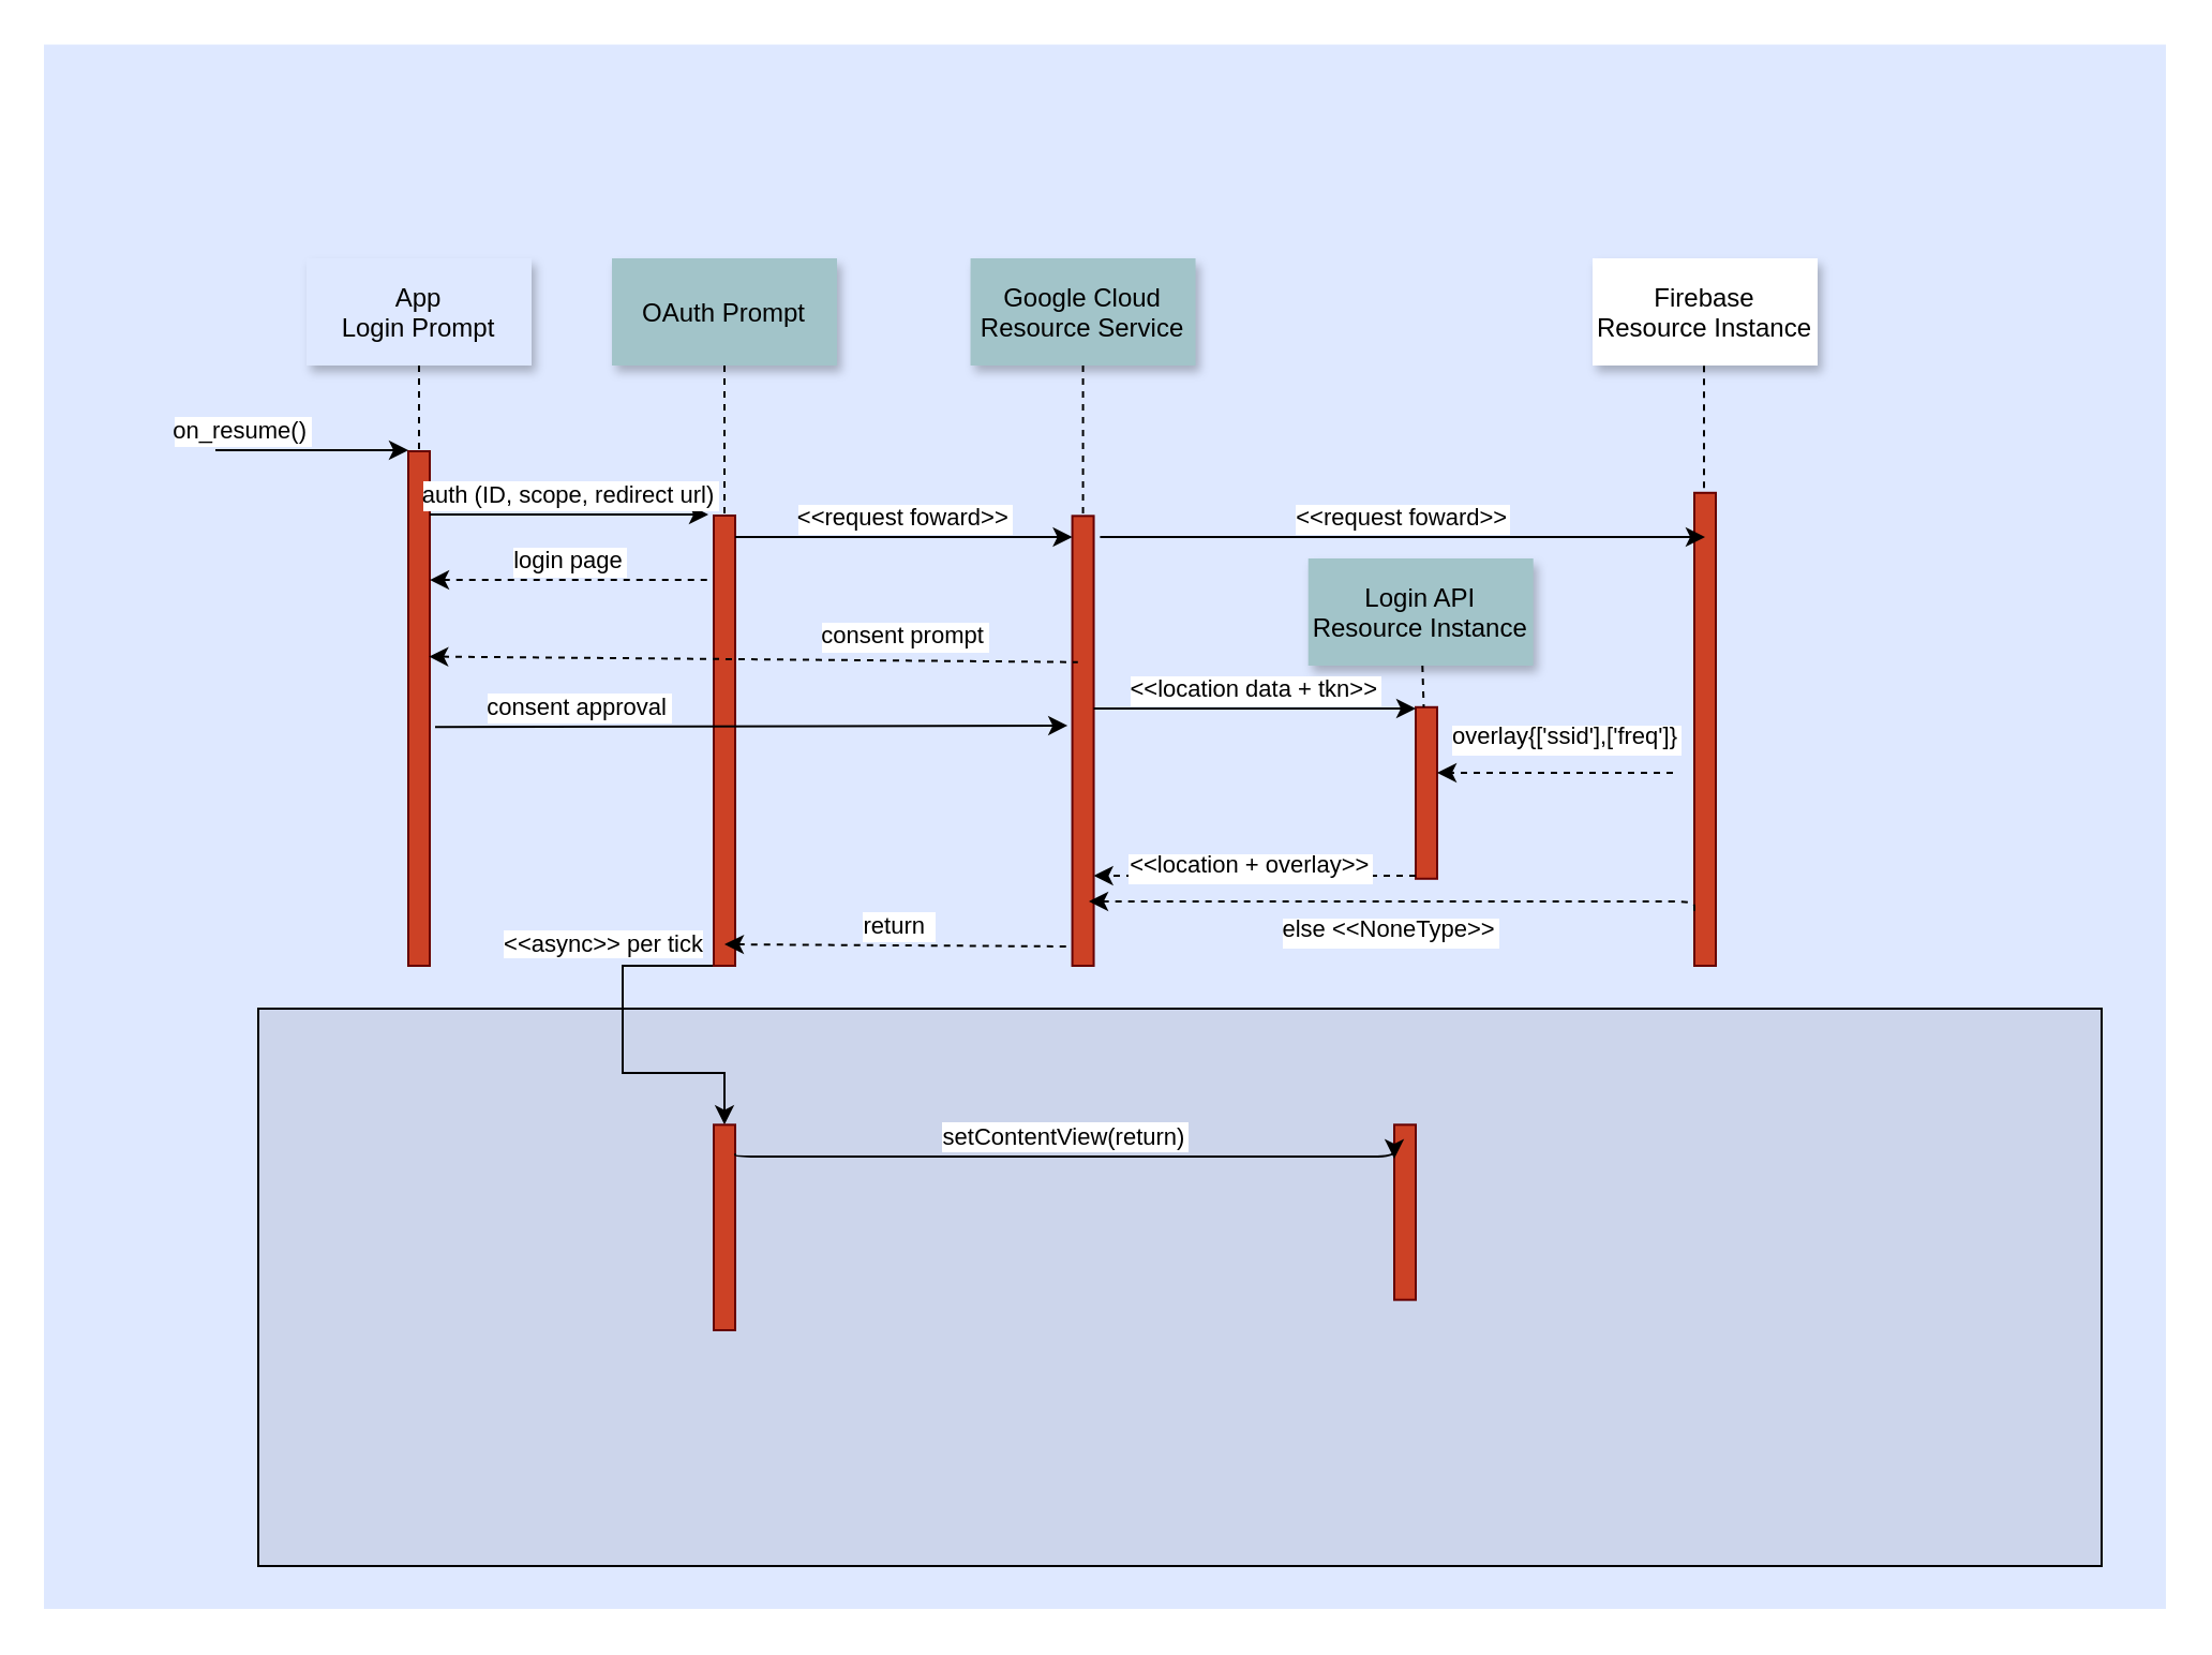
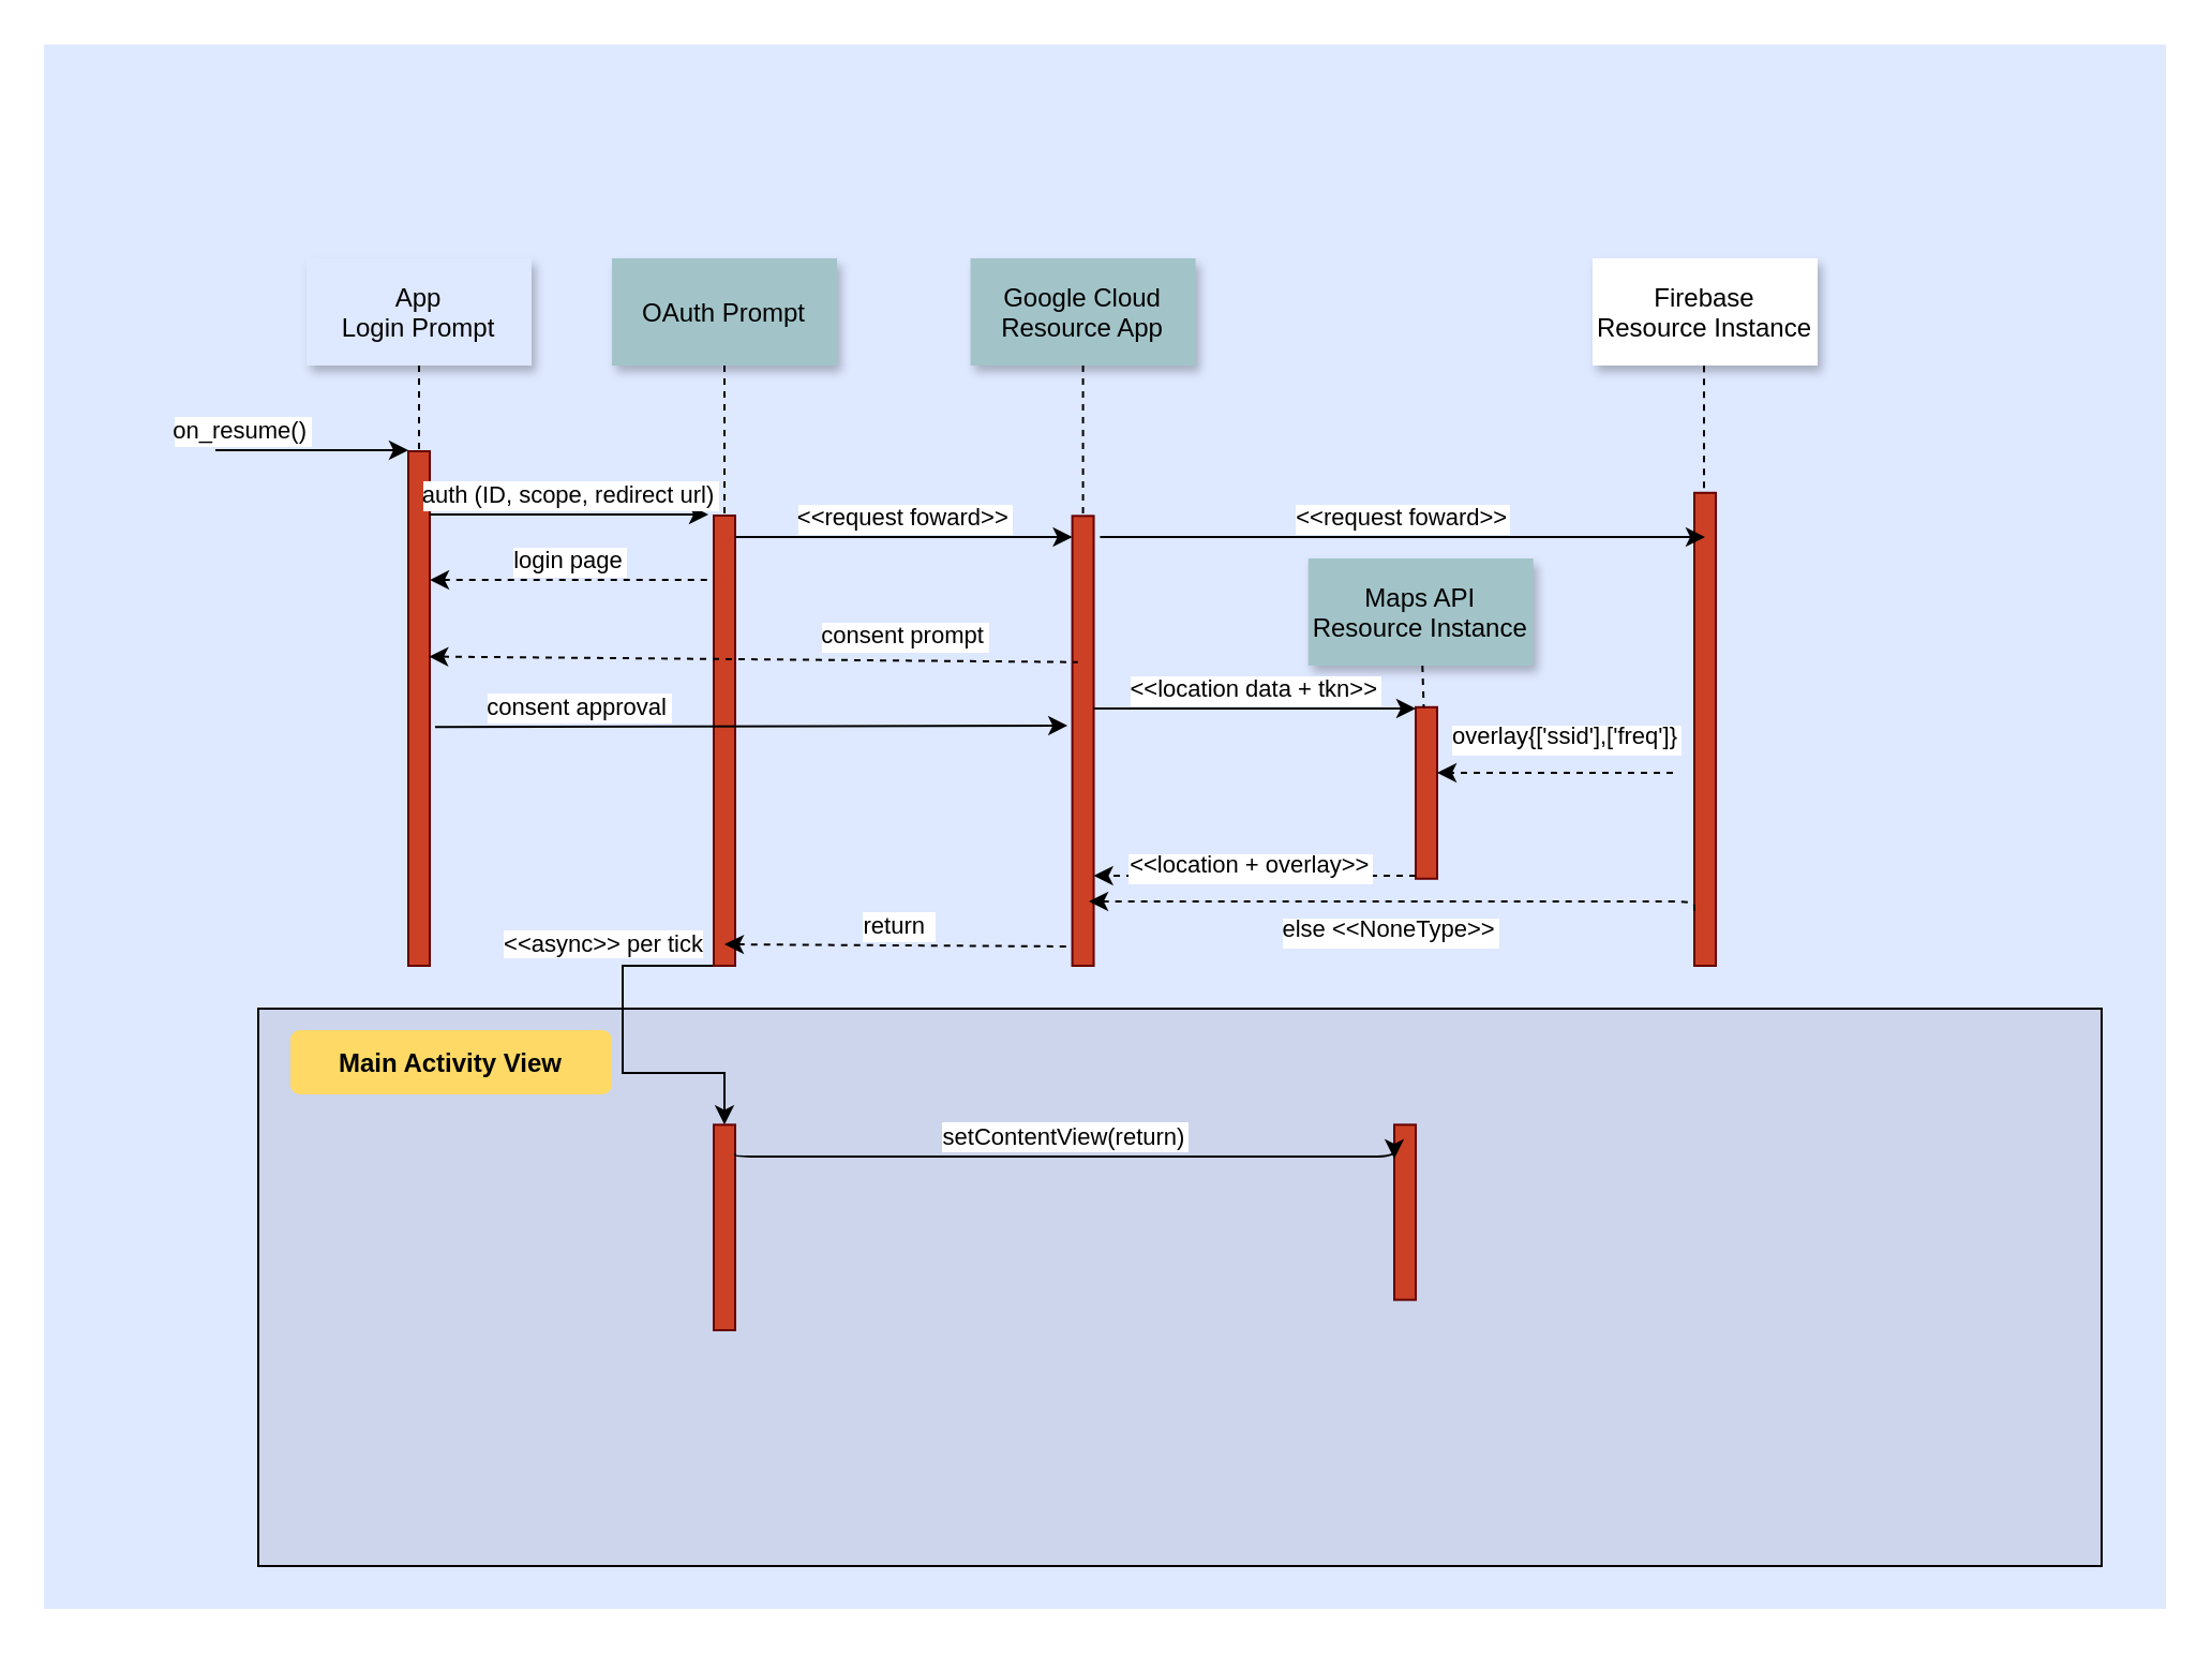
  <mxCell id="0" />
  <mxCell id="1" parent="0" />
  <mxCell id="2" value="" style="fillColor=#DEE8FF;strokeColor=none" parent="1" vertex="1"><mxGeometry x="20" y="20.28" width="990" height="729.72" as="geometry" /></mxCell>
  <mxCell id="3" value="" style="fillColor=#CCD5EB" parent="1" vertex="1"><mxGeometry x="120" y="470" width="860" height="260" as="geometry" /></mxCell>
  <mxCell id="4" value="" style="fillColor=#CC4125;strokeColor=#660000" parent="1" vertex="1"><mxGeometry x="190" y="210" width="10" height="240" as="geometry" /></mxCell>
  <mxCell id="5" value="on_resume()" style="edgeStyle=none;verticalLabelPosition=top;verticalAlign=bottom;labelPosition=left;align=right" parent="1" edge="1"><mxGeometry x="110" y="49.5" width="100" height="100" as="geometry"><mxPoint x="100" y="209.5" as="sourcePoint" /><mxPoint x="190" y="209.5" as="targetPoint" /></mxGeometry></mxCell>
  <mxCell id="6" value="App&#10;Login Prompt" style="shadow=1;fillColor=#dee8ff;strokeColor=none;" parent="1" vertex="1"><mxGeometry x="142.5" y="120" width="105" height="50" as="geometry" /></mxCell>
  <mxCell id="7" style="edgeStyle=orthogonalEdgeStyle;rounded=0;orthogonalLoop=1;jettySize=auto;html=1;entryX=0.5;entryY=0;entryDx=0;entryDy=0;exitX=0;exitY=1;exitDx=0;exitDy=0;" edge="1" parent="1" source="9" target="24"><mxGeometry relative="1" as="geometry"><Array as="points"><mxPoint x="290" y="450" /><mxPoint x="290" y="500" /><mxPoint x="338" y="500" /></Array></mxGeometry></mxCell>
  <mxCell id="8" value="&amp;lt;&amp;lt;async&amp;gt;&amp;gt; per tick" style="edgeLabel;html=1;align=center;verticalAlign=middle;resizable=0;points=[];" vertex="1" connectable="0" parent="7"><mxGeometry x="-0.77" y="-2" relative="1" as="geometry"><mxPoint x="-33" y="-8" as="offset" /></mxGeometry></mxCell>
  <mxCell id="9" value="" style="fillColor=#CC4125;strokeColor=#660000" parent="1" vertex="1"><mxGeometry x="332.5" y="240" width="10" height="210" as="geometry" /></mxCell>
  <mxCell id="10" value="OAuth Prompt" style="shadow=1;fillColor=#A2C4C9;strokeColor=none" parent="1" vertex="1"><mxGeometry x="285" y="120" width="105" height="50" as="geometry" /></mxCell>
  <mxCell id="11" value="" style="edgeStyle=none;endArrow=none;dashed=1" parent="1" source="10" target="9" edge="1"><mxGeometry x="272.335" y="165" width="100" height="100" as="geometry"><mxPoint x="337.259" y="170" as="sourcePoint" /><mxPoint x="337.576" y="225" as="targetPoint" /></mxGeometry></mxCell>
  <mxCell id="12" value="auth (ID, scope, redirect url)" style="edgeStyle=none;verticalLabelPosition=top;verticalAlign=bottom" parent="1" edge="1"><mxGeometry width="100" height="100" as="geometry"><mxPoint x="200" y="239.5" as="sourcePoint" /><mxPoint x="330" y="239.5" as="targetPoint" /><mxPoint as="offset" /></mxGeometry></mxCell>
  <mxCell id="13" value="login page" style="edgeStyle=none;verticalLabelPosition=top;verticalAlign=bottom;endArrow=none;startArrow=classic;dashed=1" parent="1" edge="1"><mxGeometry x="220" y="172.259" width="100" height="100" as="geometry"><mxPoint x="200" y="270.039" as="sourcePoint" /><mxPoint x="330" y="270.039" as="targetPoint" /></mxGeometry></mxCell>
- <mxCell id="14" value="Google Cloud&#10;Resource Service" style="shadow=1;fillColor=#A2C4C9;strokeColor=none" parent="1" vertex="1"><mxGeometry x="452.284" y="120" width="105" height="50" as="geometry" /></mxCell>
+ <mxCell id="14" value="Google Cloud&#10;Resource App" style="shadow=1;fillColor=#A2C4C9;strokeColor=none" parent="1" vertex="1"><mxGeometry x="452.284" y="120" width="105" height="50" as="geometry" /></mxCell>
  <mxCell id="15" value="" style="edgeStyle=none;endArrow=none;dashed=1;" parent="1" source="14" target="16" edge="1"><mxGeometry x="437.043" y="270" width="100" height="100" as="geometry"><mxPoint x="504.543" y="280" as="sourcePoint" /><mxPoint x="504.543" y="300" as="targetPoint" /></mxGeometry></mxCell>
  <mxCell id="16" value="" style="fillColor=#CC4125;strokeColor=#660000" parent="1" vertex="1"><mxGeometry x="499.78" y="240.17" width="10" height="209.83" as="geometry" /></mxCell>
  <mxCell id="17" value="&lt;&lt;request foward&gt;&gt;" style="edgeStyle=elbowEdgeStyle;elbow=vertical;verticalLabelPosition=top;verticalAlign=bottom" parent="1" edge="1"><mxGeometry x="350" y="290" width="100" height="100" as="geometry"><mxPoint x="342.5" y="250" as="sourcePoint" /><mxPoint x="499.784" y="250" as="targetPoint" /><Array as="points"><mxPoint x="420" y="250" /></Array></mxGeometry></mxCell>
  <mxCell id="18" value="" style="fillColor=#CC4125;strokeColor=#660000" parent="1" vertex="1"><mxGeometry x="660" y="329.394" width="10" height="80" as="geometry" /></mxCell>
- <mxCell id="19" value="Login API&#10;Resource Instance" style="shadow=1;fillColor=#A2C4C9;strokeColor=none" parent="1" vertex="1"><mxGeometry x="609.86" y="260" width="105" height="50" as="geometry" /></mxCell>
+ <mxCell id="19" value="Maps API&#10;Resource Instance" style="shadow=1;fillColor=#A2C4C9;strokeColor=none" parent="1" vertex="1"><mxGeometry x="609.86" y="260" width="105" height="50" as="geometry" /></mxCell>
  <mxCell id="20" value="" style="edgeStyle=none;endArrow=none;dashed=1" parent="1" source="19" target="18" edge="1"><mxGeometry x="614.488" y="175.0" width="100" height="100" as="geometry"><mxPoint x="664.653" y="170" as="sourcePoint" /><mxPoint x="664.653" y="320" as="targetPoint" /></mxGeometry></mxCell>
  <mxCell id="21" value="&lt;&lt;location data + tkn&gt;&gt;" style="edgeStyle=elbowEdgeStyle;elbow=vertical;verticalLabelPosition=top;verticalAlign=bottom" parent="1" source="16" target="18" edge="1"><mxGeometry x="540" y="270" width="100" height="100" as="geometry"><mxPoint x="530" y="430" as="sourcePoint" /><mxPoint x="630" y="330" as="targetPoint" /><Array as="points"><mxPoint x="580" y="330" /></Array></mxGeometry></mxCell>
  <mxCell id="22" value="&lt;&lt;location + overlay&gt;&gt;" style="edgeStyle=elbowEdgeStyle;elbow=vertical;dashed=1;verticalLabelPosition=bottom;verticalAlign=top" parent="1" source="18" target="16" edge="1"><mxGeometry width="100" height="100" as="geometry"><mxPoint x="519.784" y="340" as="sourcePoint" /><mxPoint x="670" y="340" as="targetPoint" /><Array as="points"><mxPoint x="583" y="408" /></Array><mxPoint x="-2" y="-18" as="offset" /></mxGeometry></mxCell>
  <mxCell id="23" value="" style="edgeStyle=elbowEdgeStyle;elbow=horizontal;endArrow=none;dashed=1" parent="1" source="6" target="4" edge="1"><mxGeometry x="230.0" y="310" width="100" height="100" as="geometry"><mxPoint x="220" y="470" as="sourcePoint" /><mxPoint x="320" y="370" as="targetPoint" /></mxGeometry></mxCell>
  <mxCell id="24" value="" style="fillColor=#CC4125;strokeColor=#660000" parent="1" vertex="1"><mxGeometry x="332.5" y="524.167" width="10" height="95.833" as="geometry" /></mxCell>
  <mxCell id="25" value="" style="fillColor=#CC4125;strokeColor=#660000" parent="1" vertex="1"><mxGeometry x="650" y="524.163" width="10" height="81.667" as="geometry" /></mxCell>
  <mxCell id="26" value="setContentView(return)" style="edgeStyle=elbowEdgeStyle;elbow=vertical;verticalLabelPosition=top;verticalAlign=bottom" parent="1" edge="1"><mxGeometry x="530" y="436.806" width="100" height="100" as="geometry"><mxPoint x="342.5" y="537.569" as="sourcePoint" /><mxPoint x="650" y="540" as="targetPoint" /><Array as="points" /></mxGeometry></mxCell>
  <mxCell id="27" value="consent prompt" style="edgeStyle=none;verticalLabelPosition=top;verticalAlign=bottom;endArrow=none;startArrow=classic;dashed=1;entryX=0.262;entryY=0.325;entryDx=0;entryDy=0;exitX=0.962;exitY=0.399;exitDx=0;exitDy=0;exitPerimeter=0;entryPerimeter=0;" parent="1" source="4" target="16" edge="1"><mxGeometry width="100" height="100" as="geometry"><mxPoint x="200" y="330.039" as="sourcePoint" /><mxPoint x="330" y="330.039" as="targetPoint" /><mxPoint x="70" y="-2" as="offset" /></mxGeometry></mxCell>
  <mxCell id="28" value="consent approval" style="edgeStyle=none;verticalLabelPosition=top;verticalAlign=bottom;entryX=-0.218;entryY=0.466;entryDx=0;entryDy=0;entryPerimeter=0;" parent="1" target="16" edge="1"><mxGeometry width="100" height="100" as="geometry"><mxPoint x="202.5" y="338.67" as="sourcePoint" /><mxPoint x="332.5" y="338.67" as="targetPoint" /><mxPoint x="-81" as="offset" /></mxGeometry></mxCell>
  <mxCell id="29" value="return " style="edgeStyle=none;verticalLabelPosition=top;verticalAlign=bottom;endArrow=none;startArrow=classic;dashed=1;entryX=0.5;entryY=0.619;entryDx=0;entryDy=0;entryPerimeter=0;" parent="1" edge="1"><mxGeometry x="220" y="172.259" width="100" height="100" as="geometry"><mxPoint x="337.5" y="439.999" as="sourcePoint" /><mxPoint x="499.78" y="441.005" as="targetPoint" /></mxGeometry></mxCell>
  <mxCell id="30" value="" style="edgeStyle=none;endArrow=none;dashed=1;" edge="1" parent="1"><mxGeometry x="437.043" y="270" width="100" height="100" as="geometry"><mxPoint x="794.5" y="170.17" as="sourcePoint" /><mxPoint x="794.5" y="240.17" as="targetPoint" /></mxGeometry></mxCell>
  <mxCell id="31" value="" style="fillColor=#CC4125;strokeColor=#660000" vertex="1" parent="1"><mxGeometry x="790" y="229.39" width="10" height="220.61" as="geometry" /></mxCell>
  <mxCell id="32" value="&lt;&lt;request foward&gt;&gt;" style="edgeStyle=elbowEdgeStyle;elbow=vertical;verticalLabelPosition=top;verticalAlign=bottom;" edge="1" parent="1"><mxGeometry x="350" y="290" width="100" height="100" as="geometry"><mxPoint x="512.72" y="250" as="sourcePoint" /><mxPoint x="795" y="250" as="targetPoint" /><Array as="points"><mxPoint x="590.22" y="250" /></Array></mxGeometry></mxCell>
  <mxCell id="33" value="Firebase&#10;Resource Instance" style="shadow=1;fillColor=#ffffff;strokeColor=none;" vertex="1" parent="1"><mxGeometry x="742.5" y="120" width="105" height="50" as="geometry" /></mxCell>
  <mxCell id="34" value="overlay{['ssid'],['freq']}" style="edgeStyle=elbowEdgeStyle;elbow=vertical;dashed=1;verticalLabelPosition=bottom;verticalAlign=top" edge="1" parent="1"><mxGeometry width="100" height="100" as="geometry"><mxPoint x="780" y="360" as="sourcePoint" /><mxPoint x="670" y="360" as="targetPoint" /><Array as="points"><mxPoint x="743" y="360" /></Array><mxPoint x="5" y="-30" as="offset" /></mxGeometry></mxCell>
  <mxCell id="35" value="else &lt;&lt;NoneType&gt;&gt;" style="edgeStyle=elbowEdgeStyle;elbow=vertical;dashed=1;verticalLabelPosition=bottom;verticalAlign=top;exitX=0.25;exitY=1;exitDx=0;exitDy=0;" edge="1" parent="1"><mxGeometry width="100" height="100" as="geometry"><mxPoint x="790" y="424.34" as="sourcePoint" /><mxPoint x="507.5" y="420" as="targetPoint" /><Array as="points"><mxPoint x="580.5" y="420" /></Array><mxPoint x="-1" y="-2" as="offset" /></mxGeometry></mxCell>
+ <mxCell id="36" value="Main Activity View" style="rounded=1;fontStyle=1;fillColor=#FFD966;strokeColor=none" vertex="1" parent="1"><mxGeometry x="135" y="480" width="150" height="30" as="geometry" /></mxCell>
